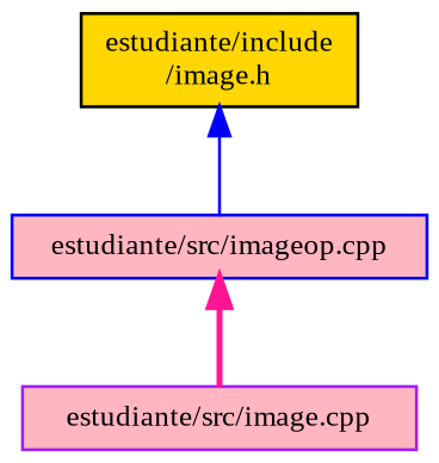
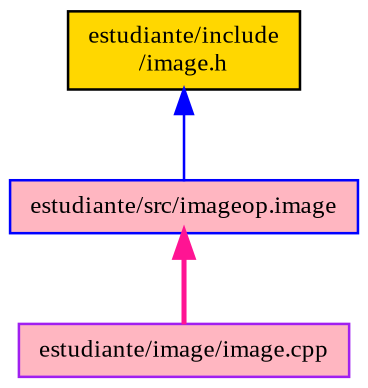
  digraph {
    fontname="Liberation Serif"
    node [fillcolor=lightpink fontname="Liberation Serif" fontsize=10 shape=record style=filled]
    edge [dir=back fontname="Liberation Serif" fontsize=10 labelfontname=Helvetica labelfontsize=10]
    n1 [color=black fillcolor=gold fontcolor=black height=0.2 label="estudiante/include\l/image.h" width=0.4]
-   n2 [color=blue height=0.2 label="estudiante/src/imageop.cpp" width=0.4]
-   n3 [color=purple height=0.2 label="estudiante/src/image.cpp" width=0.4]
+   n2 [color=blue height=0.2 label="estudiante/src/imageop.image" width=0.4]
+   n3 [color=purple height=0.2 label="estudiante/image/image.cpp" width=0.4]
    n1 -> n2 [color=blue style=solid]
    n2 -> n3 [color=deeppink style=bold]
  }
